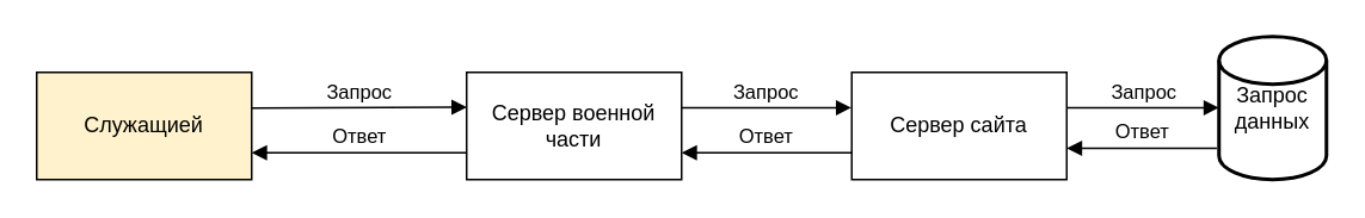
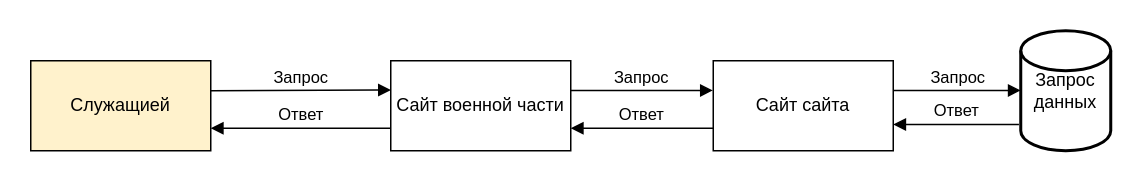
  <mxCell id="0" />
  <mxCell id="1" parent="0" />
  <mxCell id="2" value="Служащией" style="rounded=0;whiteSpace=wrap;html=1;fillColor=#fff2cc;" vertex="1" parent="1"><mxGeometry x="20" y="40" width="120" height="60" as="geometry" /></mxCell>
- <mxCell id="3" value="Сервер военной части" style="rounded=0;whiteSpace=wrap;html=1;" vertex="1" parent="1"><mxGeometry x="260" y="40" width="120" height="60" as="geometry" /></mxCell>
- <mxCell id="4" value="Сервер сайта" style="rounded=0;whiteSpace=wrap;html=1;" vertex="1" parent="1"><mxGeometry x="475" y="40" width="120" height="60" as="geometry" /></mxCell>
+ <mxCell id="3" value="Сайт военной части" style="rounded=0;whiteSpace=wrap;html=1;" vertex="1" parent="1"><mxGeometry x="260" y="40" width="120" height="60" as="geometry" /></mxCell>
+ <mxCell id="4" value="Сайт сайта" style="rounded=0;whiteSpace=wrap;html=1;" vertex="1" parent="1"><mxGeometry x="475" y="40" width="120" height="60" as="geometry" /></mxCell>
  <mxCell id="5" value="Запрос данных" style="strokeWidth=2;html=1;shape=mxgraph.flowchart.database;whiteSpace=wrap;" vertex="1" parent="1"><mxGeometry x="680" y="20" width="60" height="80" as="geometry" /></mxCell>
  <mxCell id="6" value="Запрос" style="html=1;verticalAlign=bottom;endArrow=block;curved=0;rounded=0;entryX=0.001;entryY=0.325;entryDx=0;entryDy=0;entryPerimeter=0;" edge="1" parent="1" target="3"><mxGeometry width="80" relative="1" as="geometry"><mxPoint x="140" y="60" as="sourcePoint" /><mxPoint x="220" y="60" as="targetPoint" /></mxGeometry></mxCell>
  <mxCell id="7" value="Запрос" style="html=1;verticalAlign=bottom;endArrow=block;curved=0;rounded=0;entryX=-0.002;entryY=0.33;entryDx=0;entryDy=0;entryPerimeter=0;" edge="1" parent="1" target="4"><mxGeometry width="80" relative="1" as="geometry"><mxPoint x="380" y="59.83" as="sourcePoint" /><mxPoint x="470" y="60" as="targetPoint" /></mxGeometry></mxCell>
  <mxCell id="8" value="Запрос" style="html=1;verticalAlign=bottom;endArrow=block;curved=0;rounded=0;" edge="1" parent="1"><mxGeometry width="80" relative="1" as="geometry"><mxPoint x="595" y="59.8" as="sourcePoint" /><mxPoint x="680" y="59.8" as="targetPoint" /></mxGeometry></mxCell>
  <mxCell id="9" value="Ответ" style="html=1;verticalAlign=bottom;endArrow=block;curved=0;rounded=0;entryX=1;entryY=0.75;entryDx=0;entryDy=0;exitX=0;exitY=0.75;exitDx=0;exitDy=0;" edge="1" parent="1" source="3" target="2"><mxGeometry width="80" relative="1" as="geometry"><mxPoint x="140" y="130" as="sourcePoint" /><mxPoint x="220" y="130" as="targetPoint" /></mxGeometry></mxCell>
  <mxCell id="10" value="Ответ" style="html=1;verticalAlign=bottom;endArrow=block;curved=0;rounded=0;entryX=1;entryY=0.75;entryDx=0;entryDy=0;exitX=0;exitY=0.75;exitDx=0;exitDy=0;" edge="1" parent="1" source="4" target="3"><mxGeometry width="80" relative="1" as="geometry"><mxPoint x="360" y="140" as="sourcePoint" /><mxPoint x="440" y="140" as="targetPoint" /></mxGeometry></mxCell>
  <mxCell id="11" value="Ответ" style="html=1;verticalAlign=bottom;endArrow=block;curved=0;rounded=0;entryX=1;entryY=0.75;entryDx=0;entryDy=0;exitX=-0.02;exitY=0.782;exitDx=0;exitDy=0;exitPerimeter=0;" edge="1" parent="1" source="5"><mxGeometry width="80" relative="1" as="geometry"><mxPoint x="678.02" y="80" as="sourcePoint" /><mxPoint x="595" y="82.44" as="targetPoint" /></mxGeometry></mxCell>
